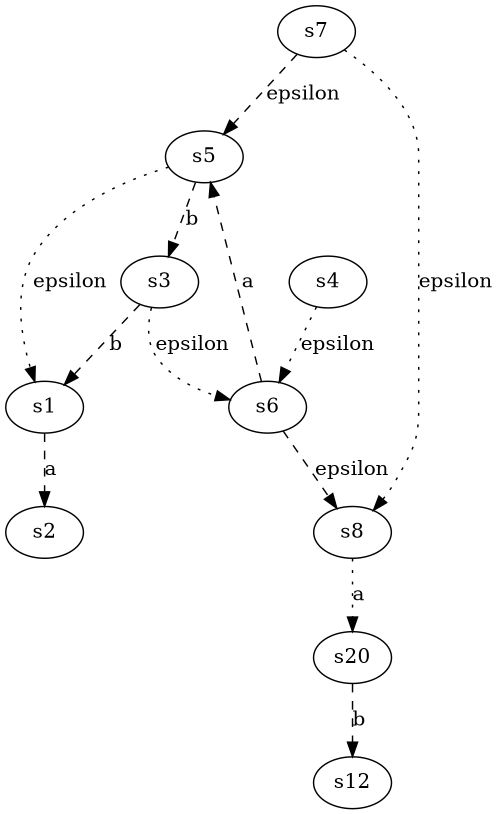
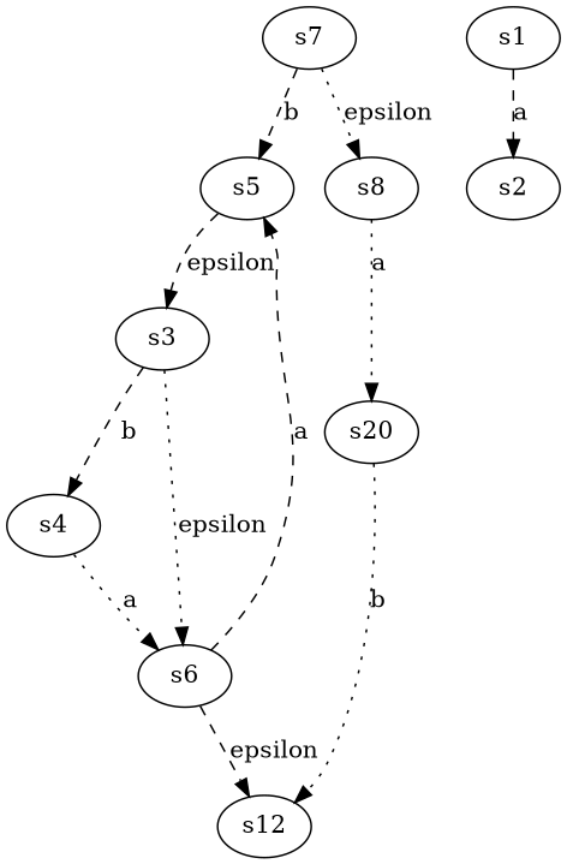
  digraph {
    rankdir=TB
    edge [style=dashed]
    s7
    s5
    s8
    s1
    s3
    n6 [label=s20]
    s2
    s4
    s6
    s12
-   s7 -> s5 [label=epsilon]
+   s7 -> s5 [label=b]
    s7 -> s8 [label=epsilon style=dotted]
-   s5 -> s1 [label=epsilon style=dotted]
-   s5 -> s3 [label=b]
+   s5 -> s3 [label=epsilon]
    s8 -> n6 [label=a style=dotted]
    s1 -> s2 [label=a]
-   s3 -> s1 [label=b]
+   s3 -> s4 [label=b]
    s3 -> s6 [label=epsilon style=dotted]
-   n6 -> s12 [label=b]
-   s4 -> s6 [label=epsilon style=dotted]
+   n6 -> s12 [label=b style=dotted]
+   s4 -> s6 [label=a style=dotted]
    s6 -> s5 [label=a]
-   s6 -> s8 [label=epsilon]
+   s6 -> s12 [label=epsilon]
  }
